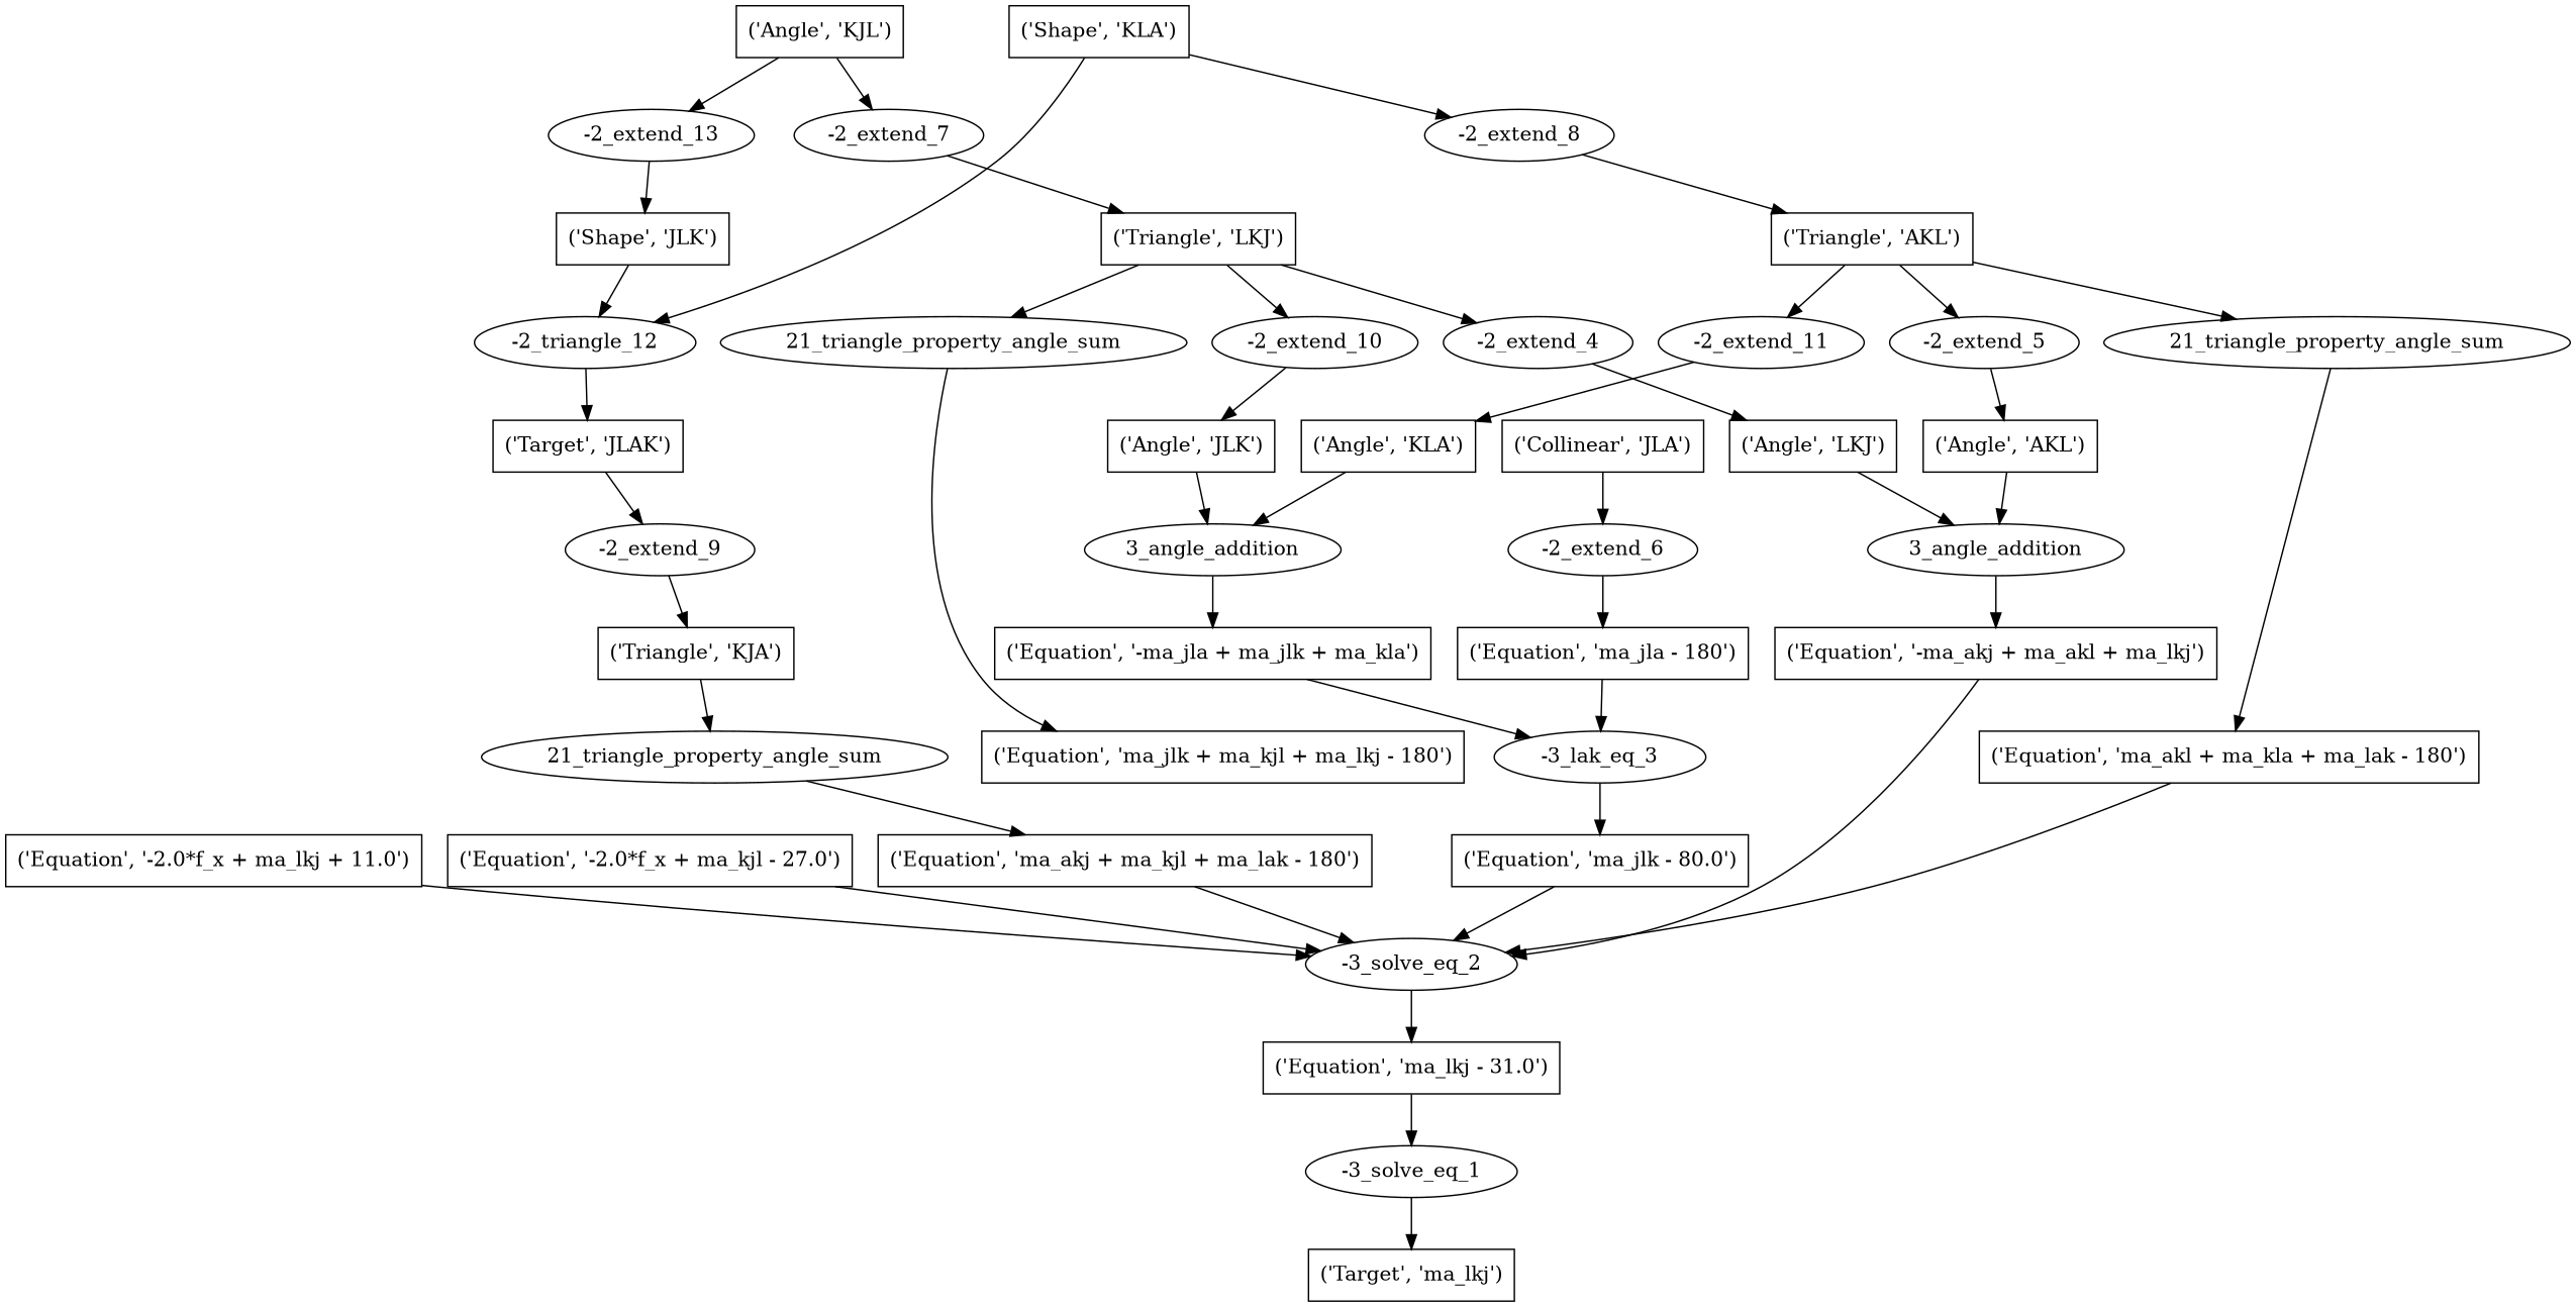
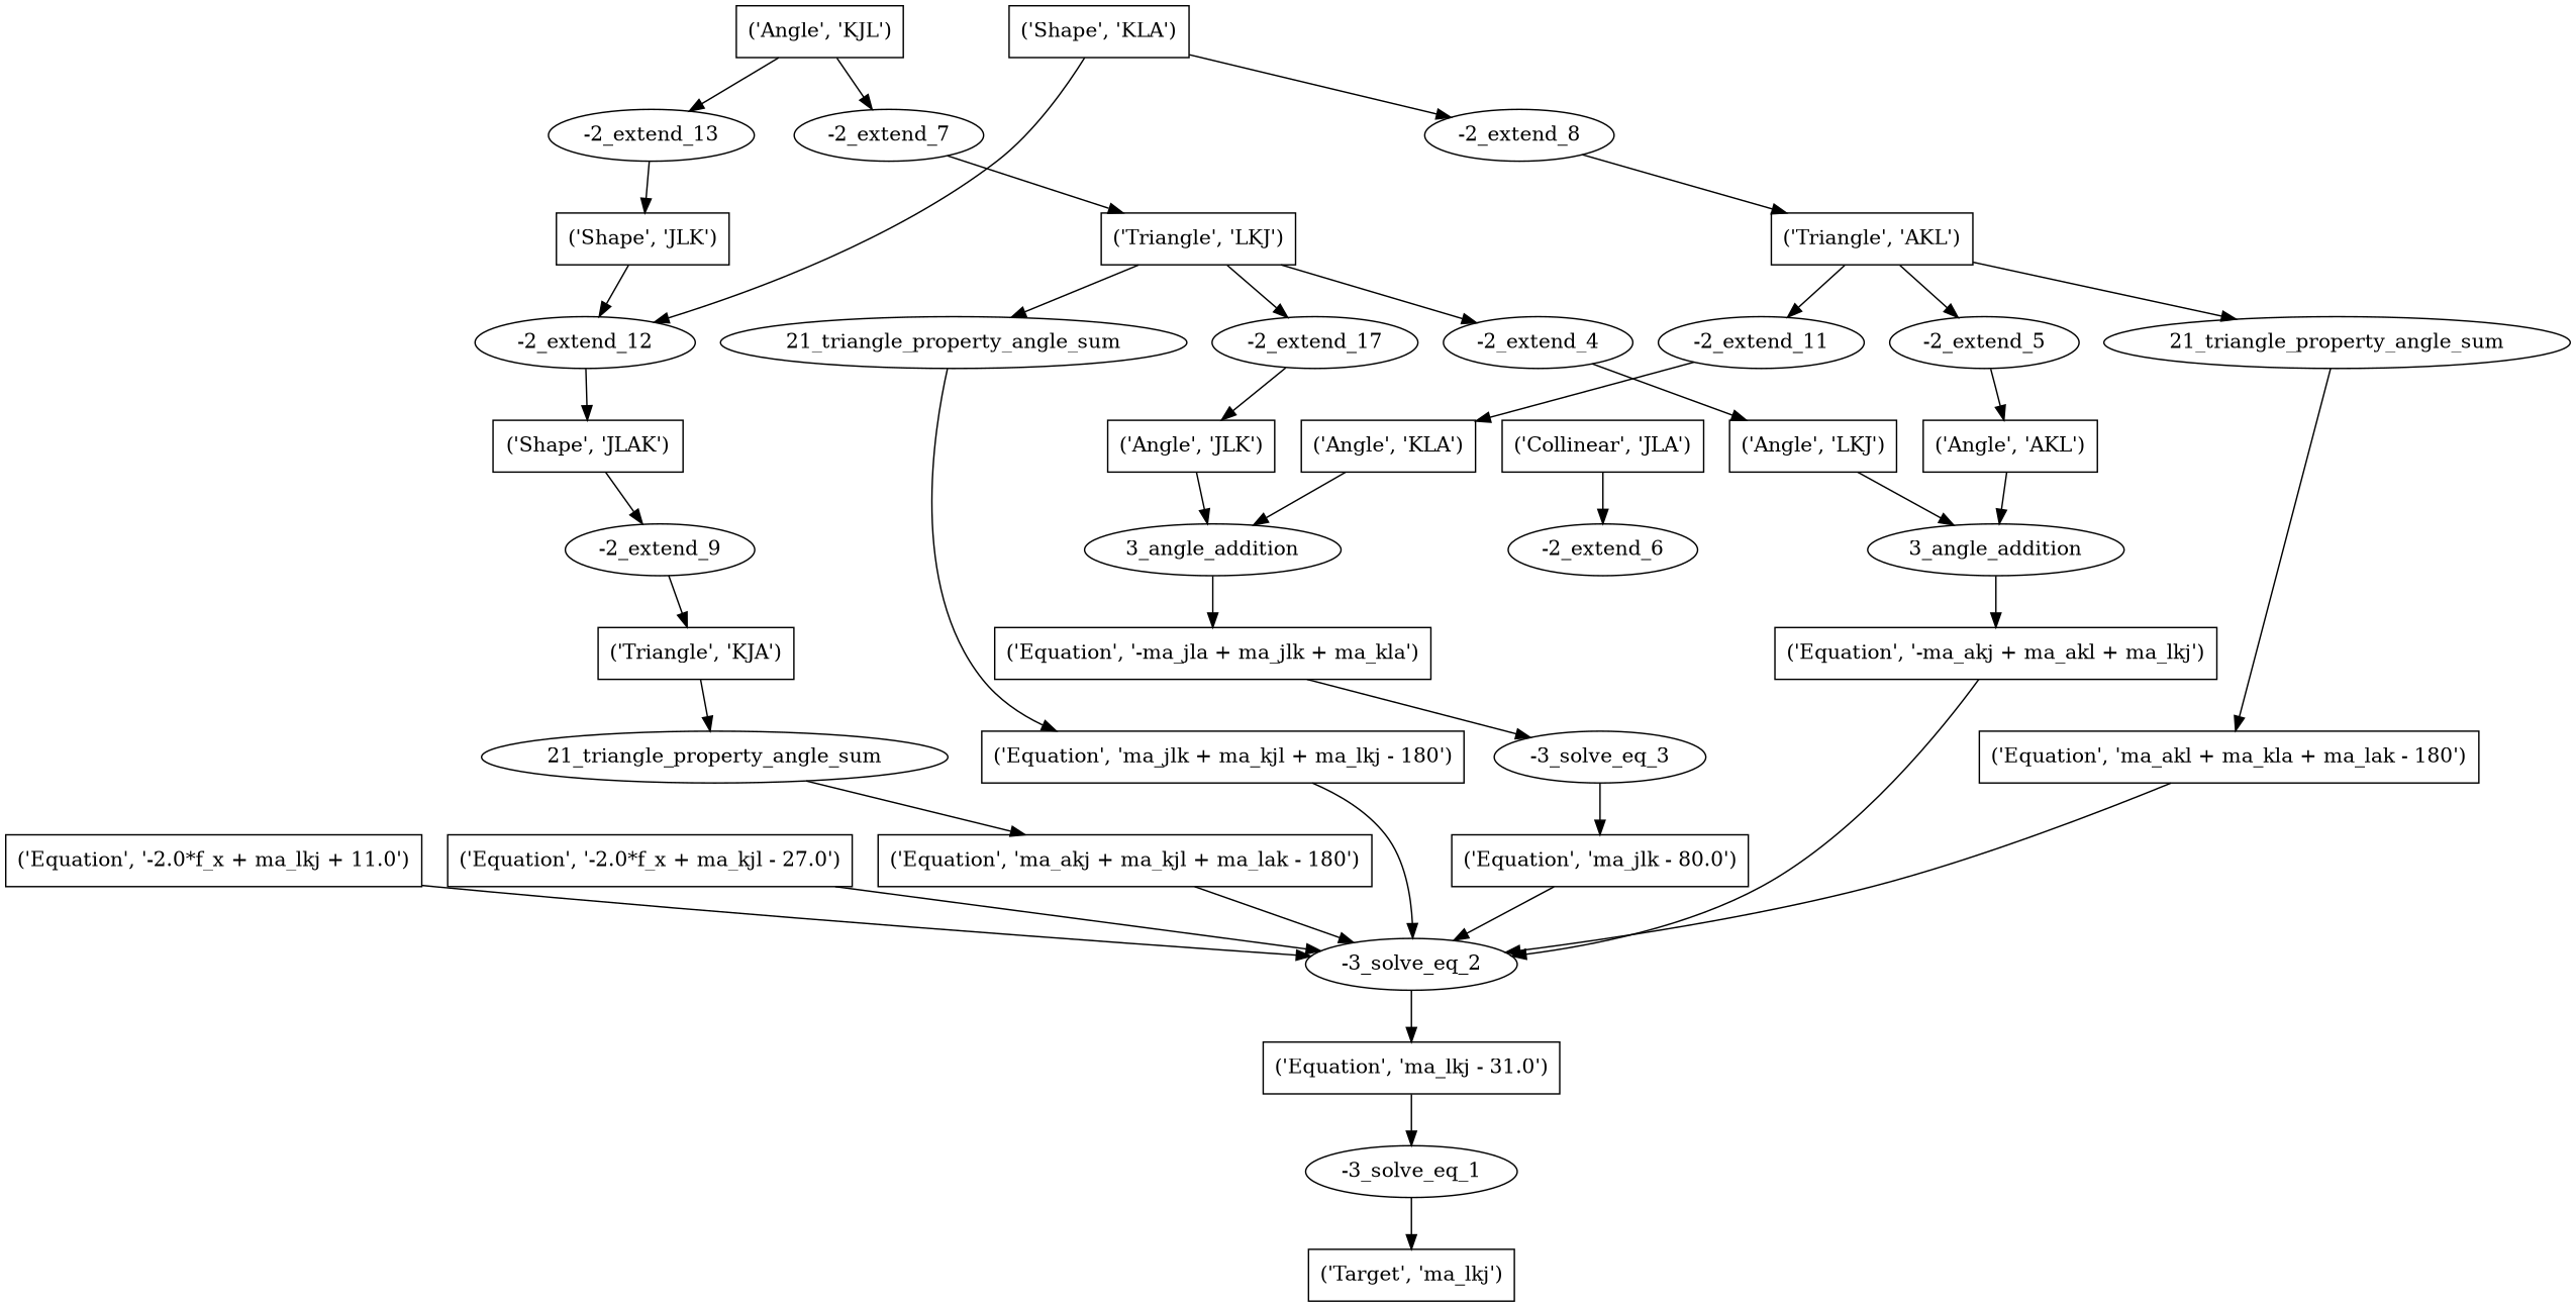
  digraph {
    node [shape=box]
    n1 [label="('Target', 'ma_lkj')"]
    n2 [label="-3_solve_eq_1" shape=""]
    n3 [label="('Equation', 'ma_lkj - 31.0')"]
    n4 [label="-3_solve_eq_2" shape=""]
    n5 [label="('Equation', '-2.0*f_x + ma_lkj + 11.0')"]
    n6 [label="('Equation', '-2.0*f_x + ma_kjl - 27.0')"]
-   n7 [label="-3_lak_eq_3" shape=""]
+   n7 [label="-3_solve_eq_3" shape=""]
    n8 [label="('Equation', 'ma_jlk - 80.0')"]
    n9 [label="('Equation', '-ma_akj + ma_akl + ma_lkj')"]
    n10 [label="('Equation', 'ma_jlk + ma_kjl + ma_lkj - 180')"]
    n11 [label="('Equation', 'ma_akl + ma_kla + ma_lak - 180')"]
    n12 [label="('Equation', 'ma_akj + ma_kjl + ma_lak - 180')"]
    n13 [label="3_angle_addition" shape=""]
    n14 [label="('Angle', 'LKJ')"]
    n15 [label="('Angle', 'AKL')"]
-   n16 [label="('Equation', 'ma_jla - 180')"]
    n17 [label="('Equation', '-ma_jla + ma_jlk + ma_kla')"]
    n18 [label="21_triangle_property_angle_sum" shape=""]
    n19 [label="('Triangle', 'LKJ')"]
    n20 [label="-2_extend_4" shape=""]
-   n21 [label="-2_extend_10" shape=""]
+   n21 [label="-2_extend_17" shape=""]
    n22 [label="('Angle', 'JLK')"]
    n23 [label="21_triangle_property_angle_sum" shape=""]
    n24 [label="('Triangle', 'AKL')"]
    n25 [label="-2_extend_5" shape=""]
    n26 [label="-2_extend_11" shape=""]
    n27 [label="('Angle', 'KLA')"]
    n28 [label="21_triangle_property_angle_sum" shape=""]
    n29 [label="('Triangle', 'KJA')"]
    n30 [label="-2_extend_6" shape=""]
    n31 [label="('Collinear', 'JLA')"]
    n32 [label="3_angle_addition" shape=""]
    n33 [label="-2_extend_7" shape=""]
    n34 [label="('Angle', 'KJL')"]
    n35 [label="-2_extend_13" shape=""]
    n36 [label="('Shape', 'JLK')"]
    n37 [label="-2_extend_8" shape=""]
    n38 [label="('Shape', 'KLA')"]
-   n39 [label="-2_triangle_12" shape=""]
-   n40 [label="('Target', 'JLAK')"]
+   n39 [label="-2_extend_12" shape=""]
+   n40 [label="('Shape', 'JLAK')"]
    n41 [label="-2_extend_9" shape=""]
    n2 -> n1
    n3 -> n2
    n4 -> n3
    n5 -> n4
    n6 -> n4
    n7 -> n8
    n8 -> n4
    n9 -> n4
+   n10 -> n4
    n11 -> n4
    n12 -> n4
    n13 -> n9
    n14 -> n13
    n15 -> n13
-   n16 -> n7
    n17 -> n7
    n18 -> n10
    n19 -> n18
    n19 -> n20
    n19 -> n21
    n20 -> n14
    n21 -> n22
    n22 -> n32
    n23 -> n11
    n24 -> n23
    n24 -> n25
    n24 -> n26
    n25 -> n15
    n26 -> n27
    n27 -> n32
    n28 -> n12
    n29 -> n28
-   n30 -> n16
    n31 -> n30
    n32 -> n17
    n33 -> n19
    n34 -> n33
    n34 -> n35
    n35 -> n36
    n36 -> n39
    n37 -> n24
    n38 -> n37
    n38 -> n39
    n39 -> n40
    n40 -> n41
    n41 -> n29
  }
